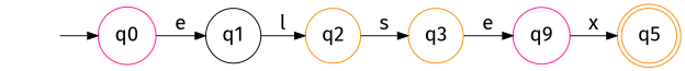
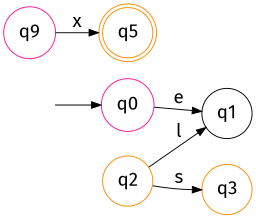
  digraph {
    fontname="Fira Sans"
    rankdir=LR
    node [color=darkorange fontname="Fira Sans" fontsize=20 shape=circle]
    edge [fontname="Fira Sans" fontsize="20pt"]
    "" [shape=plaintext]
    n2 [color=deeppink label=q0]
    n3 [color=black label=q1]
    n4 [label=q5 shape=doublecircle]
    n5 [label=q3]
    n6 [color=deeppink label=q9]
    n7 [label=q2]
    "" -> n2
    n2 -> n3 [label=e]
-   n3 -> n7 [label=l]
-   n5 -> n6 [label=e]
+   n7 -> n3 [label=l]
    n6 -> n4 [label=x]
    n7 -> n5 [label=s]
  }
